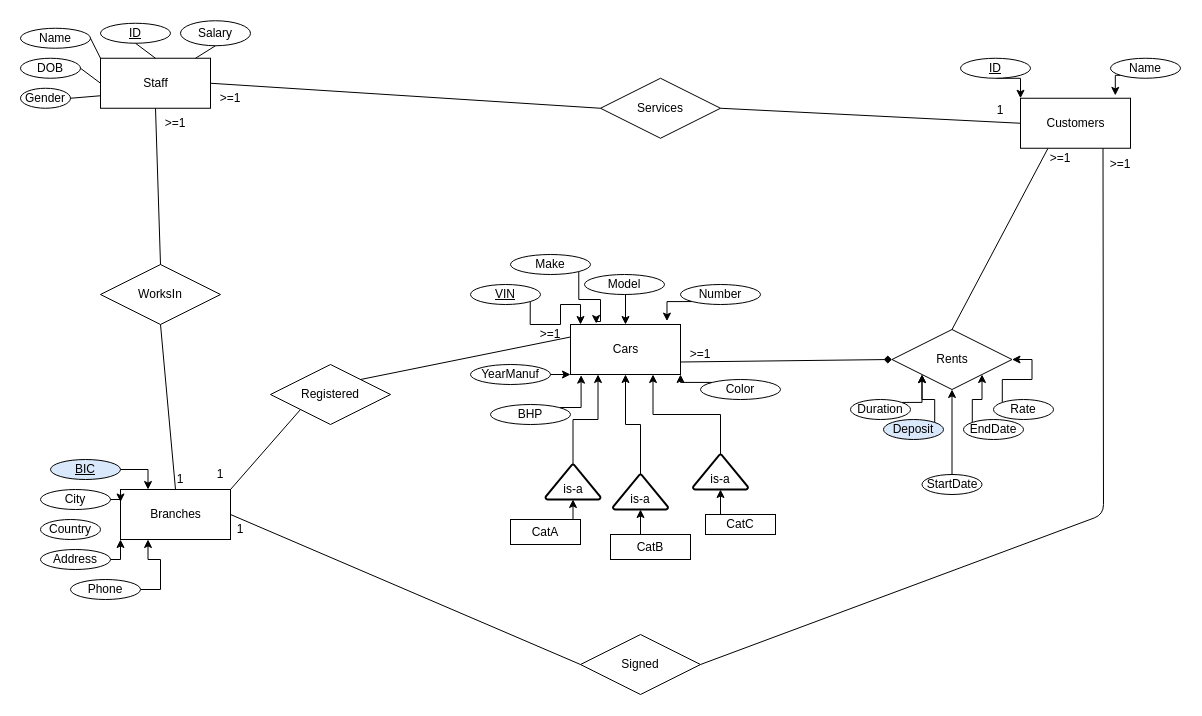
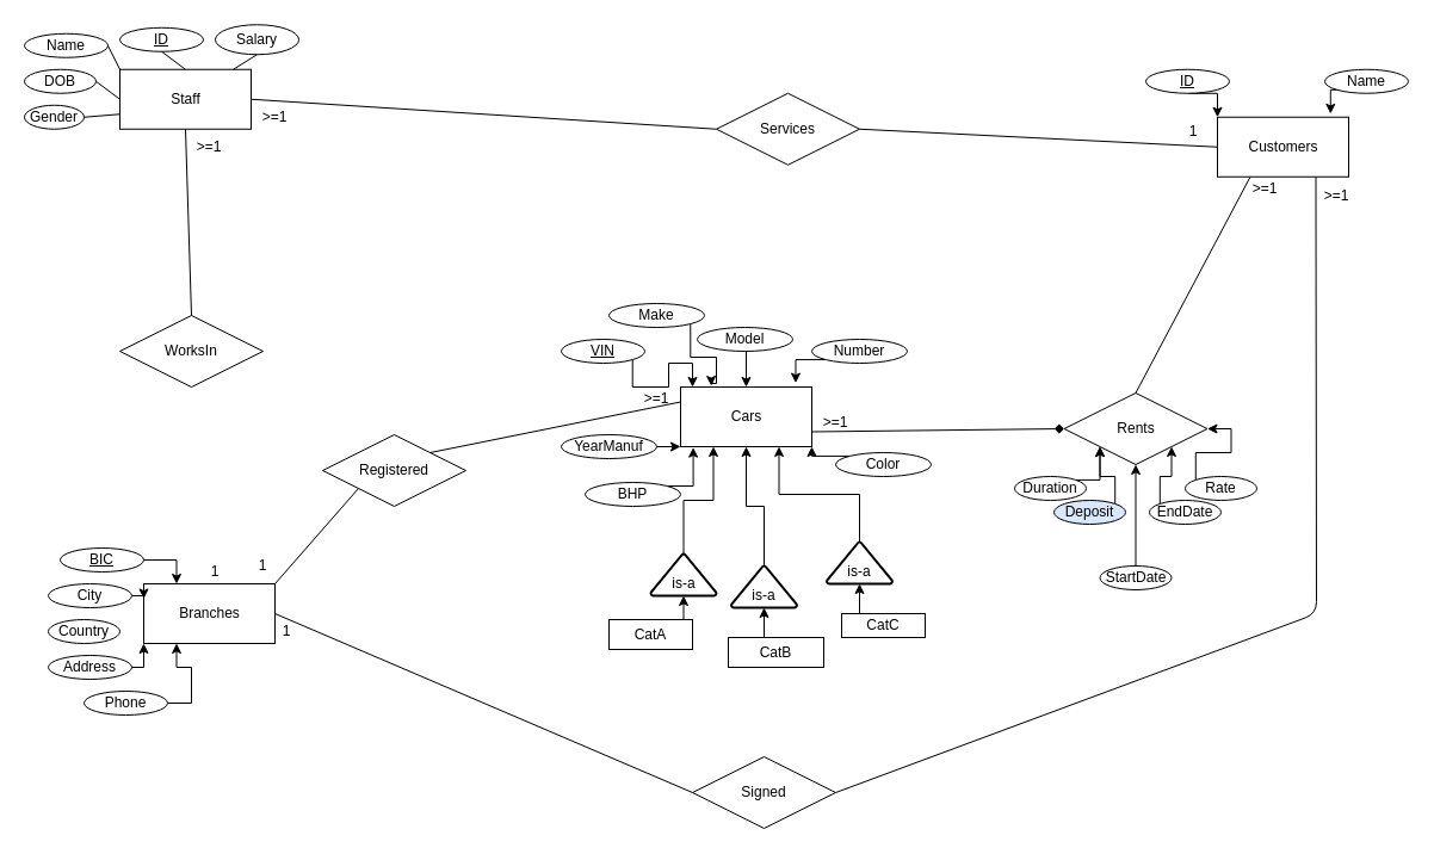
  <mxCell id="0" />
  <mxCell id="1" parent="0" />
  <mxCell id="2" value="Staff" style="html=1;" parent="1" vertex="1"><mxGeometry x="100" y="57.75" width="110" height="50" as="geometry" /></mxCell>
  <mxCell id="3" value="Cars" style="html=1;" parent="1" vertex="1"><mxGeometry x="570" y="324" width="110" height="50" as="geometry" /></mxCell>
  <mxCell id="4" value="Customers" style="html=1;" parent="1" vertex="1"><mxGeometry x="1020" y="97.75" width="110" height="50" as="geometry" /></mxCell>
  <mxCell id="5" value="Branches" style="html=1;" parent="1" vertex="1"><mxGeometry x="120" y="489" width="110" height="50" as="geometry" /></mxCell>
  <mxCell id="6" value="Gender" style="ellipse;whiteSpace=wrap;html=1;align=center;" parent="1" vertex="1"><mxGeometry x="20" y="87.75" width="50" height="20" as="geometry" /></mxCell>
  <mxCell id="7" value="Name" style="ellipse;whiteSpace=wrap;html=1;align=center;" parent="1" vertex="1"><mxGeometry x="20" y="27.75" width="70" height="20" as="geometry" /></mxCell>
  <mxCell id="8" value="&lt;u&gt;ID&lt;/u&gt;" style="ellipse;whiteSpace=wrap;html=1;align=center;" parent="1" vertex="1"><mxGeometry x="100" y="22.75" width="70" height="20" as="geometry" /></mxCell>
  <mxCell id="9" value="DOB" style="ellipse;whiteSpace=wrap;html=1;align=center;" parent="1" vertex="1"><mxGeometry x="20" y="57.75" width="60" height="20" as="geometry" /></mxCell>
  <mxCell id="10" value="Salary" style="ellipse;whiteSpace=wrap;html=1;align=center;" parent="1" vertex="1"><mxGeometry x="180" y="20.25" width="70" height="25" as="geometry" /></mxCell>
  <mxCell id="11" value="" style="endArrow=none;html=1;rounded=0;exitX=1;exitY=0.5;exitDx=0;exitDy=0;entryX=0;entryY=0.75;entryDx=0;entryDy=0;" parent="1" source="6" target="2" edge="1"><mxGeometry relative="1" as="geometry"><mxPoint x="40" y="167.75" as="sourcePoint" /><mxPoint x="200" y="167.75" as="targetPoint" /></mxGeometry></mxCell>
  <mxCell id="12" value="" style="endArrow=none;html=1;rounded=0;exitX=1;exitY=0.5;exitDx=0;exitDy=0;entryX=0;entryY=0.5;entryDx=0;entryDy=0;" parent="1" source="9" target="2" edge="1"><mxGeometry relative="1" as="geometry"><mxPoint x="90" y="77.75" as="sourcePoint" /><mxPoint x="240" y="67.75" as="targetPoint" /></mxGeometry></mxCell>
  <mxCell id="13" value="" style="endArrow=none;html=1;rounded=0;exitX=1;exitY=0.5;exitDx=0;exitDy=0;entryX=0;entryY=0;entryDx=0;entryDy=0;" parent="1" source="7" target="2" edge="1"><mxGeometry relative="1" as="geometry"><mxPoint x="90" y="-2.25" as="sourcePoint" /><mxPoint x="250" y="-2.25" as="targetPoint" /></mxGeometry></mxCell>
  <mxCell id="14" value="" style="endArrow=none;html=1;rounded=0;exitX=0.5;exitY=1;exitDx=0;exitDy=0;entryX=0.5;entryY=0;entryDx=0;entryDy=0;" parent="1" source="8" target="2" edge="1"><mxGeometry relative="1" as="geometry"><mxPoint x="110" y="-32.25" as="sourcePoint" /><mxPoint x="270" y="-32.25" as="targetPoint" /></mxGeometry></mxCell>
  <mxCell id="15" value="" style="endArrow=none;html=1;rounded=0;entryX=0.5;entryY=1;entryDx=0;entryDy=0;" parent="1" source="2" target="10" edge="1"><mxGeometry relative="1" as="geometry"><mxPoint x="160" y="-12.25" as="sourcePoint" /><mxPoint x="320" y="-12.25" as="targetPoint" /></mxGeometry></mxCell>
  <mxCell id="16" style="edgeStyle=orthogonalEdgeStyle;rounded=0;orthogonalLoop=1;jettySize=auto;html=1;exitX=1;exitY=0;exitDx=0;exitDy=0;entryX=0.087;entryY=1.013;entryDx=0;entryDy=0;entryPerimeter=0;" parent="1" edge="1"><mxGeometry relative="1" as="geometry"><mxPoint x="559.691" y="407.032" as="sourcePoint" /><mxPoint x="580.57" y="374.65" as="targetPoint" /></mxGeometry></mxCell>
  <mxCell id="17" value="BHP" style="ellipse;whiteSpace=wrap;html=1;align=center;" parent="1" vertex="1"><mxGeometry x="490" y="404" width="80" height="20" as="geometry" /></mxCell>
  <mxCell id="18" style="edgeStyle=orthogonalEdgeStyle;rounded=0;orthogonalLoop=1;jettySize=auto;html=1;exitX=0;exitY=0;exitDx=0;exitDy=0;entryX=1;entryY=1;entryDx=0;entryDy=0;" parent="1" source="19" target="3" edge="1"><mxGeometry relative="1" as="geometry" /></mxCell>
  <mxCell id="19" value="Color" style="ellipse;whiteSpace=wrap;html=1;align=center;" parent="1" vertex="1"><mxGeometry x="700" y="379" width="80" height="20" as="geometry" /></mxCell>
  <mxCell id="20" style="edgeStyle=orthogonalEdgeStyle;rounded=0;orthogonalLoop=1;jettySize=auto;html=1;exitX=1;exitY=0.5;exitDx=0;exitDy=0;entryX=0;entryY=1;entryDx=0;entryDy=0;" parent="1" source="21" target="3" edge="1"><mxGeometry relative="1" as="geometry" /></mxCell>
  <mxCell id="21" value="YearManuf" style="ellipse;whiteSpace=wrap;html=1;align=center;" parent="1" vertex="1"><mxGeometry x="470" y="364" width="80" height="20" as="geometry" /></mxCell>
  <mxCell id="22" style="edgeStyle=orthogonalEdgeStyle;rounded=0;orthogonalLoop=1;jettySize=auto;html=1;exitX=1;exitY=1;exitDx=0;exitDy=0;entryX=0.234;entryY=-0.02;entryDx=0;entryDy=0;entryPerimeter=0;" parent="1" source="23" target="3" edge="1"><mxGeometry relative="1" as="geometry"><Array as="points"><mxPoint x="578" y="299" /><mxPoint x="600" y="299" /><mxPoint x="600" y="321" /><mxPoint x="596" y="321" /></Array></mxGeometry></mxCell>
  <mxCell id="23" value="Make" style="ellipse;whiteSpace=wrap;html=1;align=center;" parent="1" vertex="1"><mxGeometry x="510" y="254" width="80" height="20" as="geometry" /></mxCell>
  <mxCell id="24" style="edgeStyle=orthogonalEdgeStyle;rounded=0;orthogonalLoop=1;jettySize=auto;html=1;exitX=0.5;exitY=1;exitDx=0;exitDy=0;entryX=0.5;entryY=0;entryDx=0;entryDy=0;" parent="1" source="25" target="3" edge="1"><mxGeometry relative="1" as="geometry" /></mxCell>
  <mxCell id="25" value="Model" style="ellipse;whiteSpace=wrap;html=1;align=center;" parent="1" vertex="1"><mxGeometry x="584" y="274" width="80" height="20" as="geometry" /></mxCell>
  <mxCell id="26" style="edgeStyle=orthogonalEdgeStyle;rounded=0;orthogonalLoop=1;jettySize=auto;html=1;exitX=0;exitY=1;exitDx=0;exitDy=0;entryX=0.877;entryY=-0.068;entryDx=0;entryDy=0;entryPerimeter=0;" parent="1" source="27" target="3" edge="1"><mxGeometry relative="1" as="geometry" /></mxCell>
  <mxCell id="27" value="Number" style="ellipse;whiteSpace=wrap;html=1;align=center;" parent="1" vertex="1"><mxGeometry x="680" y="284" width="80" height="20" as="geometry" /></mxCell>
  <mxCell id="28" style="edgeStyle=orthogonalEdgeStyle;rounded=0;orthogonalLoop=1;jettySize=auto;html=1;exitX=0.5;exitY=1;exitDx=0;exitDy=0;entryX=0;entryY=0;entryDx=0;entryDy=0;" parent="1" source="29" target="4" edge="1"><mxGeometry relative="1" as="geometry" /></mxCell>
  <mxCell id="29" value="&lt;u&gt;ID&lt;/u&gt;" style="ellipse;whiteSpace=wrap;html=1;align=center;" parent="1" vertex="1"><mxGeometry x="960" y="57.75" width="70" height="20" as="geometry" /></mxCell>
  <mxCell id="30" style="edgeStyle=orthogonalEdgeStyle;rounded=0;orthogonalLoop=1;jettySize=auto;html=1;exitX=0;exitY=1;exitDx=0;exitDy=0;entryX=0.862;entryY=-0.057;entryDx=0;entryDy=0;entryPerimeter=0;" parent="1" source="31" target="4" edge="1"><mxGeometry relative="1" as="geometry" /></mxCell>
  <mxCell id="31" value="Name" style="ellipse;whiteSpace=wrap;html=1;align=center;" parent="1" vertex="1"><mxGeometry x="1110" y="57.75" width="70" height="20" as="geometry" /></mxCell>
  <mxCell id="32" style="edgeStyle=orthogonalEdgeStyle;rounded=0;orthogonalLoop=1;jettySize=auto;html=1;exitX=1;exitY=0.5;exitDx=0;exitDy=0;entryX=0.25;entryY=0;entryDx=0;entryDy=0;" parent="1" source="33" target="5" edge="1"><mxGeometry relative="1" as="geometry" /></mxCell>
- <mxCell id="33" value="&lt;u&gt;BIC&lt;/u&gt;" style="ellipse;whiteSpace=wrap;html=1;align=center;fillColor=#dae8fc;" parent="1" vertex="1"><mxGeometry x="50" y="459" width="70" height="20" as="geometry" /></mxCell>
+ <mxCell id="33" value="&lt;u&gt;BIC&lt;/u&gt;" style="ellipse;whiteSpace=wrap;html=1;align=center;" parent="1" vertex="1"><mxGeometry x="50" y="459" width="70" height="20" as="geometry" /></mxCell>
  <mxCell id="34" style="edgeStyle=orthogonalEdgeStyle;rounded=0;orthogonalLoop=1;jettySize=auto;html=1;exitX=1;exitY=0.5;exitDx=0;exitDy=0;entryX=0;entryY=0.25;entryDx=0;entryDy=0;" parent="1" source="35" target="5" edge="1"><mxGeometry relative="1" as="geometry" /></mxCell>
  <mxCell id="35" value="City" style="ellipse;whiteSpace=wrap;html=1;align=center;" parent="1" vertex="1"><mxGeometry x="40" y="489" width="70" height="20" as="geometry" /></mxCell>
  <mxCell id="36" style="edgeStyle=orthogonalEdgeStyle;rounded=0;orthogonalLoop=1;jettySize=auto;html=1;exitX=1;exitY=0.5;exitDx=0;exitDy=0;entryX=0;entryY=1;entryDx=0;entryDy=0;" parent="1" source="37" target="5" edge="1"><mxGeometry relative="1" as="geometry" /></mxCell>
  <mxCell id="37" value="Address" style="ellipse;whiteSpace=wrap;html=1;align=center;" parent="1" vertex="1"><mxGeometry x="40" y="549" width="70" height="20" as="geometry" /></mxCell>
  <mxCell id="38" style="edgeStyle=orthogonalEdgeStyle;rounded=0;orthogonalLoop=1;jettySize=auto;html=1;exitX=1;exitY=0.5;exitDx=0;exitDy=0;entryX=0.25;entryY=1;entryDx=0;entryDy=0;" parent="1" source="39" target="5" edge="1"><mxGeometry relative="1" as="geometry" /></mxCell>
  <mxCell id="39" value="Phone" style="ellipse;whiteSpace=wrap;html=1;align=center;" parent="1" vertex="1"><mxGeometry x="70" y="579" width="70" height="20" as="geometry" /></mxCell>
  <mxCell id="40" value="Country" style="ellipse;whiteSpace=wrap;html=1;align=center;" parent="1" vertex="1"><mxGeometry x="40" y="519" width="60" height="20" as="geometry" /></mxCell>
  <mxCell id="41" value="WorksIn" style="shape=rhombus;perimeter=rhombusPerimeter;whiteSpace=wrap;html=1;align=center;" parent="1" vertex="1"><mxGeometry x="100" y="264" width="120" height="60" as="geometry" /></mxCell>
  <mxCell id="42" value="Registered" style="shape=rhombus;perimeter=rhombusPerimeter;whiteSpace=wrap;html=1;align=center;" parent="1" vertex="1"><mxGeometry x="270" y="364" width="120" height="60" as="geometry" /></mxCell>
  <mxCell id="43" value="Signed" style="shape=rhombus;perimeter=rhombusPerimeter;whiteSpace=wrap;html=1;align=center;" parent="1" vertex="1"><mxGeometry x="580" y="634" width="120" height="60" as="geometry" /></mxCell>
  <mxCell id="44" value="Services" style="shape=rhombus;perimeter=rhombusPerimeter;whiteSpace=wrap;html=1;align=center;" parent="1" vertex="1"><mxGeometry x="600" y="77.75" width="120" height="60" as="geometry" /></mxCell>
  <mxCell id="45" value="Rents" style="shape=rhombus;perimeter=rhombusPerimeter;whiteSpace=wrap;html=1;align=center;" parent="1" vertex="1"><mxGeometry x="891.5" y="329" width="120" height="60" as="geometry" /></mxCell>
  <mxCell id="46" style="edgeStyle=orthogonalEdgeStyle;rounded=0;orthogonalLoop=1;jettySize=auto;html=1;exitX=1;exitY=0;exitDx=0;exitDy=0;entryX=0;entryY=1;entryDx=0;entryDy=0;" parent="1" source="47" target="45" edge="1"><mxGeometry relative="1" as="geometry" /></mxCell>
  <mxCell id="47" value="Duration" style="ellipse;whiteSpace=wrap;html=1;align=center;" parent="1" vertex="1"><mxGeometry x="850" y="399" width="60" height="20" as="geometry" /></mxCell>
  <mxCell id="48" style="edgeStyle=orthogonalEdgeStyle;rounded=0;orthogonalLoop=1;jettySize=auto;html=1;exitX=1;exitY=0;exitDx=0;exitDy=0;entryX=0;entryY=1;entryDx=0;entryDy=0;" parent="1" source="49" target="45" edge="1"><mxGeometry relative="1" as="geometry" /></mxCell>
  <mxCell id="49" value="Deposit" style="ellipse;whiteSpace=wrap;html=1;align=center;fillColor=#dae8fc;" parent="1" vertex="1"><mxGeometry x="883" y="419" width="60" height="20" as="geometry" /></mxCell>
  <mxCell id="50" style="edgeStyle=orthogonalEdgeStyle;rounded=0;orthogonalLoop=1;jettySize=auto;html=1;exitX=0.5;exitY=0;exitDx=0;exitDy=0;entryX=0.5;entryY=1;entryDx=0;entryDy=0;" parent="1" source="51" target="45" edge="1"><mxGeometry relative="1" as="geometry" /></mxCell>
  <mxCell id="51" value="StartDate" style="ellipse;whiteSpace=wrap;html=1;align=center;" parent="1" vertex="1"><mxGeometry x="921.5" y="474" width="60" height="20" as="geometry" /></mxCell>
  <mxCell id="52" style="edgeStyle=orthogonalEdgeStyle;rounded=0;orthogonalLoop=1;jettySize=auto;html=1;exitX=0;exitY=0;exitDx=0;exitDy=0;entryX=1;entryY=1;entryDx=0;entryDy=0;" parent="1" source="53" target="45" edge="1"><mxGeometry relative="1" as="geometry" /></mxCell>
  <mxCell id="53" value="EndDate" style="ellipse;whiteSpace=wrap;html=1;align=center;" parent="1" vertex="1"><mxGeometry x="963" y="419" width="60" height="20" as="geometry" /></mxCell>
  <mxCell id="54" style="edgeStyle=orthogonalEdgeStyle;rounded=0;orthogonalLoop=1;jettySize=auto;html=1;exitX=0;exitY=0;exitDx=0;exitDy=0;entryX=1;entryY=0.5;entryDx=0;entryDy=0;" parent="1" source="55" target="45" edge="1"><mxGeometry relative="1" as="geometry" /></mxCell>
  <mxCell id="55" value="Rate" style="ellipse;whiteSpace=wrap;html=1;align=center;" parent="1" vertex="1"><mxGeometry x="993" y="399" width="60" height="20" as="geometry" /></mxCell>
  <mxCell id="56" value="" style="endArrow=none;html=1;entryX=0.5;entryY=1;entryDx=0;entryDy=0;exitX=0.5;exitY=0;exitDx=0;exitDy=0;" parent="1" source="41" target="2" edge="1"><mxGeometry width="50" height="50" relative="1" as="geometry"><mxPoint x="220" y="324" as="sourcePoint" /><mxPoint x="270" y="274" as="targetPoint" /></mxGeometry></mxCell>
- <mxCell id="57" value="" style="endArrow=none;html=1;entryX=0.5;entryY=1;entryDx=0;entryDy=0;exitX=0.5;exitY=0;exitDx=0;exitDy=0;" parent="1" source="5" target="41" edge="1"><mxGeometry width="50" height="50" relative="1" as="geometry"><mxPoint x="120" y="404" as="sourcePoint" /><mxPoint x="170" y="354" as="targetPoint" /></mxGeometry></mxCell>
  <mxCell id="58" value="" style="endArrow=none;html=1;entryX=0;entryY=0.5;entryDx=0;entryDy=0;exitX=1;exitY=0.5;exitDx=0;exitDy=0;" parent="1" source="2" target="44" edge="1"><mxGeometry width="50" height="50" relative="1" as="geometry"><mxPoint x="420" y="264" as="sourcePoint" /><mxPoint x="460" y="194" as="targetPoint" /></mxGeometry></mxCell>
  <mxCell id="59" value="" style="endArrow=none;html=1;entryX=0;entryY=0.5;entryDx=0;entryDy=0;exitX=1;exitY=0.5;exitDx=0;exitDy=0;" parent="1" source="44" target="4" edge="1"><mxGeometry width="50" height="50" relative="1" as="geometry"><mxPoint x="850" y="194" as="sourcePoint" /><mxPoint x="900" y="144" as="targetPoint" /></mxGeometry></mxCell>
  <mxCell id="60" value="" style="endArrow=none;html=1;entryX=0.25;entryY=1;entryDx=0;entryDy=0;exitX=0.5;exitY=0;exitDx=0;exitDy=0;" parent="1" source="45" target="4" edge="1"><mxGeometry width="50" height="50" relative="1" as="geometry"><mxPoint x="830" y="264" as="sourcePoint" /><mxPoint x="880" y="214" as="targetPoint" /></mxGeometry></mxCell>
  <mxCell id="61" value="" style="endArrow=diamond;html=1;entryX=0;entryY=0.5;entryDx=0;entryDy=0;exitX=1;exitY=0.75;exitDx=0;exitDy=0;" parent="1" source="3" target="45" edge="1"><mxGeometry width="50" height="50" relative="1" as="geometry"><mxPoint x="780" y="414" as="sourcePoint" /><mxPoint x="830" y="364" as="targetPoint" /></mxGeometry></mxCell>
  <mxCell id="62" value="" style="endArrow=none;html=1;entryX=0;entryY=0.5;entryDx=0;entryDy=0;exitX=1;exitY=0.5;exitDx=0;exitDy=0;" parent="1" source="5" target="43" edge="1"><mxGeometry width="50" height="50" relative="1" as="geometry"><mxPoint x="480" y="444" as="sourcePoint" /><mxPoint x="530" y="394" as="targetPoint" /></mxGeometry></mxCell>
  <mxCell id="63" value="" style="endArrow=none;html=1;exitX=1;exitY=0.5;exitDx=0;exitDy=0;entryX=0.75;entryY=1;entryDx=0;entryDy=0;" parent="1" source="43" target="4" edge="1"><mxGeometry width="50" height="50" relative="1" as="geometry"><mxPoint x="1010" y="474" as="sourcePoint" /><mxPoint x="1060" y="424" as="targetPoint" /><Array as="points"><mxPoint x="1103" y="514" /></Array></mxGeometry></mxCell>
  <mxCell id="64" value="" style="endArrow=none;html=1;entryX=0;entryY=0.25;entryDx=0;entryDy=0;exitX=1;exitY=0;exitDx=0;exitDy=0;" parent="1" source="42" target="3" edge="1"><mxGeometry width="50" height="50" relative="1" as="geometry"><mxPoint x="390" y="374" as="sourcePoint" /><mxPoint x="440" y="324" as="targetPoint" /></mxGeometry></mxCell>
  <mxCell id="65" value="" style="endArrow=none;html=1;entryX=0;entryY=1;entryDx=0;entryDy=0;exitX=1;exitY=0;exitDx=0;exitDy=0;" parent="1" source="5" target="42" edge="1"><mxGeometry width="50" height="50" relative="1" as="geometry"><mxPoint x="300" y="484" as="sourcePoint" /><mxPoint x="350" y="434" as="targetPoint" /></mxGeometry></mxCell>
  <mxCell id="66" value="&amp;gt;=1" style="text;html=1;strokeColor=none;fillColor=none;align=center;verticalAlign=middle;whiteSpace=wrap;rounded=0;" parent="1" vertex="1"><mxGeometry x="155" y="107.75" width="40" height="30" as="geometry" /></mxCell>
  <mxCell id="67" value="1" style="text;html=1;strokeColor=none;fillColor=none;align=center;verticalAlign=middle;whiteSpace=wrap;rounded=0;" parent="1" vertex="1"><mxGeometry x="160" y="469" width="40" height="20" as="geometry" /></mxCell>
  <mxCell id="68" value="&amp;gt;=1" style="text;html=1;strokeColor=none;fillColor=none;align=center;verticalAlign=middle;whiteSpace=wrap;rounded=0;" parent="1" vertex="1"><mxGeometry x="210" y="88" width="40" height="20" as="geometry" /></mxCell>
  <mxCell id="69" value="1" style="text;html=1;strokeColor=none;fillColor=none;align=center;verticalAlign=middle;whiteSpace=wrap;rounded=0;" parent="1" vertex="1"><mxGeometry x="980" y="97.75" width="40" height="24" as="geometry" /></mxCell>
  <mxCell id="70" value="&amp;gt;=1" style="text;html=1;strokeColor=none;fillColor=none;align=center;verticalAlign=middle;whiteSpace=wrap;rounded=0;" parent="1" vertex="1"><mxGeometry x="680" y="344" width="40" height="20" as="geometry" /></mxCell>
  <mxCell id="71" value="&amp;gt;=1" style="text;html=1;strokeColor=none;fillColor=none;align=center;verticalAlign=middle;whiteSpace=wrap;rounded=0;" parent="1" vertex="1"><mxGeometry x="530" y="324" width="40" height="20" as="geometry" /></mxCell>
  <mxCell id="72" value="1" style="text;html=1;strokeColor=none;fillColor=none;align=center;verticalAlign=middle;whiteSpace=wrap;rounded=0;" parent="1" vertex="1"><mxGeometry x="200" y="464" width="40" height="20" as="geometry" /></mxCell>
  <mxCell id="73" value="1" style="text;html=1;strokeColor=none;fillColor=none;align=center;verticalAlign=middle;whiteSpace=wrap;rounded=0;" parent="1" vertex="1"><mxGeometry x="220" y="519" width="40" height="20" as="geometry" /></mxCell>
  <mxCell id="74" value="&amp;gt;=1" style="text;html=1;strokeColor=none;fillColor=none;align=center;verticalAlign=middle;whiteSpace=wrap;rounded=0;" parent="1" vertex="1"><mxGeometry x="1040" y="147.75" width="40" height="20" as="geometry" /></mxCell>
  <mxCell id="75" value="&amp;gt;=1" style="text;html=1;strokeColor=none;fillColor=none;align=center;verticalAlign=middle;whiteSpace=wrap;rounded=0;" parent="1" vertex="1"><mxGeometry x="1100" y="154" width="40" height="20" as="geometry" /></mxCell>
  <mxCell id="76" style="edgeStyle=orthogonalEdgeStyle;rounded=0;orthogonalLoop=1;jettySize=auto;html=1;exitX=1;exitY=1;exitDx=0;exitDy=0;" parent="1" source="77" edge="1"><mxGeometry relative="1" as="geometry"><mxPoint x="580" y="324" as="targetPoint" /><Array as="points"><mxPoint x="530" y="324" /><mxPoint x="560" y="324" /><mxPoint x="560" y="304" /><mxPoint x="580" y="304" /><mxPoint x="580" y="324" /></Array></mxGeometry></mxCell>
  <mxCell id="77" value="VIN" style="ellipse;whiteSpace=wrap;html=1;align=center;fontStyle=4;" parent="1" vertex="1"><mxGeometry x="470" y="284" width="70" height="20" as="geometry" /></mxCell>
  <mxCell id="78" style="edgeStyle=orthogonalEdgeStyle;rounded=0;orthogonalLoop=1;jettySize=auto;html=1;exitX=0.75;exitY=0;exitDx=0;exitDy=0;entryX=0.5;entryY=1;entryDx=0;entryDy=0;" parent="1" source="79" target="90" edge="1"><mxGeometry relative="1" as="geometry" /></mxCell>
  <mxCell id="79" value="CatA" style="whiteSpace=wrap;html=1;align=center;" parent="1" vertex="1"><mxGeometry x="510" y="519" width="70" height="25" as="geometry" /></mxCell>
  <mxCell id="80" style="edgeStyle=orthogonalEdgeStyle;rounded=0;orthogonalLoop=1;jettySize=auto;html=1;exitX=0.25;exitY=0;exitDx=0;exitDy=0;entryX=0.5;entryY=1;entryDx=0;entryDy=0;" parent="1" source="81" target="91" edge="1"><mxGeometry relative="1" as="geometry" /></mxCell>
  <mxCell id="81" value="CatB" style="whiteSpace=wrap;html=1;align=center;" parent="1" vertex="1"><mxGeometry x="610" y="534" width="80" height="25" as="geometry" /></mxCell>
  <mxCell id="82" style="edgeStyle=orthogonalEdgeStyle;rounded=0;orthogonalLoop=1;jettySize=auto;html=1;exitX=0.25;exitY=0;exitDx=0;exitDy=0;entryX=0.5;entryY=1;entryDx=0;entryDy=0;" parent="1" source="83" target="92" edge="1"><mxGeometry relative="1" as="geometry" /></mxCell>
  <mxCell id="83" value="CatC" style="whiteSpace=wrap;html=1;align=center;" parent="1" vertex="1"><mxGeometry x="705" y="514" width="70" height="20" as="geometry" /></mxCell>
  <mxCell id="84" style="edgeStyle=orthogonalEdgeStyle;rounded=0;orthogonalLoop=1;jettySize=auto;html=1;exitX=0.5;exitY=0;exitDx=0;exitDy=0;exitPerimeter=0;entryX=0.25;entryY=1;entryDx=0;entryDy=0;" parent="1" source="85" target="3" edge="1"><mxGeometry relative="1" as="geometry" /></mxCell>
  <mxCell id="85" value="" style="strokeWidth=2;html=1;shape=mxgraph.flowchart.extract_or_measurement;whiteSpace=wrap;" parent="1" vertex="1"><mxGeometry x="545" y="464" width="55" height="35" as="geometry" /></mxCell>
  <mxCell id="86" style="edgeStyle=orthogonalEdgeStyle;rounded=0;orthogonalLoop=1;jettySize=auto;html=1;exitX=0.5;exitY=0;exitDx=0;exitDy=0;exitPerimeter=0;entryX=0.5;entryY=1;entryDx=0;entryDy=0;" parent="1" source="87" target="3" edge="1"><mxGeometry relative="1" as="geometry" /></mxCell>
  <mxCell id="87" value="" style="strokeWidth=2;html=1;shape=mxgraph.flowchart.extract_or_measurement;whiteSpace=wrap;" parent="1" vertex="1"><mxGeometry x="612.5" y="474" width="55" height="35" as="geometry" /></mxCell>
  <mxCell id="88" style="edgeStyle=orthogonalEdgeStyle;rounded=0;orthogonalLoop=1;jettySize=auto;html=1;exitX=0.5;exitY=0;exitDx=0;exitDy=0;exitPerimeter=0;entryX=0.75;entryY=1;entryDx=0;entryDy=0;" parent="1" source="89" target="3" edge="1"><mxGeometry relative="1" as="geometry" /></mxCell>
  <mxCell id="89" value="" style="strokeWidth=2;html=1;shape=mxgraph.flowchart.extract_or_measurement;whiteSpace=wrap;" parent="1" vertex="1"><mxGeometry x="692.5" y="454" width="55" height="35" as="geometry" /></mxCell>
  <mxCell id="90" value="is-a" style="text;html=1;strokeColor=none;fillColor=none;align=center;verticalAlign=middle;whiteSpace=wrap;rounded=0;" parent="1" vertex="1"><mxGeometry x="552.5" y="479" width="40" height="20" as="geometry" /></mxCell>
  <mxCell id="91" value="is-a" style="text;html=1;strokeColor=none;fillColor=none;align=center;verticalAlign=middle;whiteSpace=wrap;rounded=0;" parent="1" vertex="1"><mxGeometry x="620" y="489" width="40" height="20" as="geometry" /></mxCell>
  <mxCell id="92" value="is-a" style="text;html=1;strokeColor=none;fillColor=none;align=center;verticalAlign=middle;whiteSpace=wrap;rounded=0;" parent="1" vertex="1"><mxGeometry x="700" y="469" width="40" height="20" as="geometry" /></mxCell>
